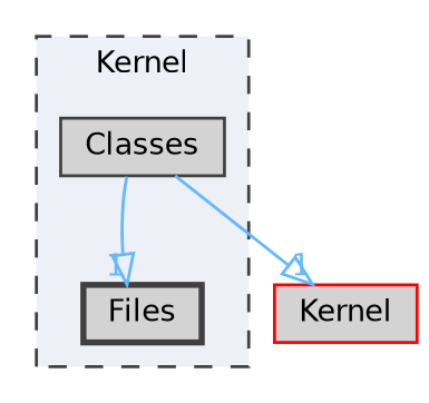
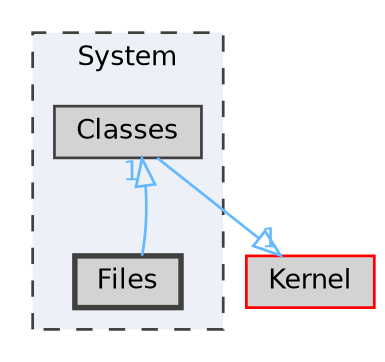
  digraph {
    compound=true
    node [color=grey25 fillcolor=lightgrey fontname=Helvetica fontsize=10 shape=box style=filled]
    edge [arrowhead=onormal color=steelblue1 fontcolor=steelblue1 fontname=Helvetica fontsize=10 headlabel=1 labeldistance=1.5 labelfontname=Helvetica labelfontsize=10]
    n1 [height=0.2 label=Classes width=0.4]
    n2 [height=0.2 label=Files style="filled,bold" width=0.4]
    n3 [color=red height=0.2 label=Kernel width=0.4]
    subgraph cluster_1 {
      bgcolor="#edf0f7"
      fontname=Helvetica
      fontsize=10
-     label=Kernel
+     label=System
      pencolor=grey25
      style="filled,dashed"
      n1
      n2
    }
    n1 -> n3
-   n1 -> n2
+   n2 -> n1
  }
